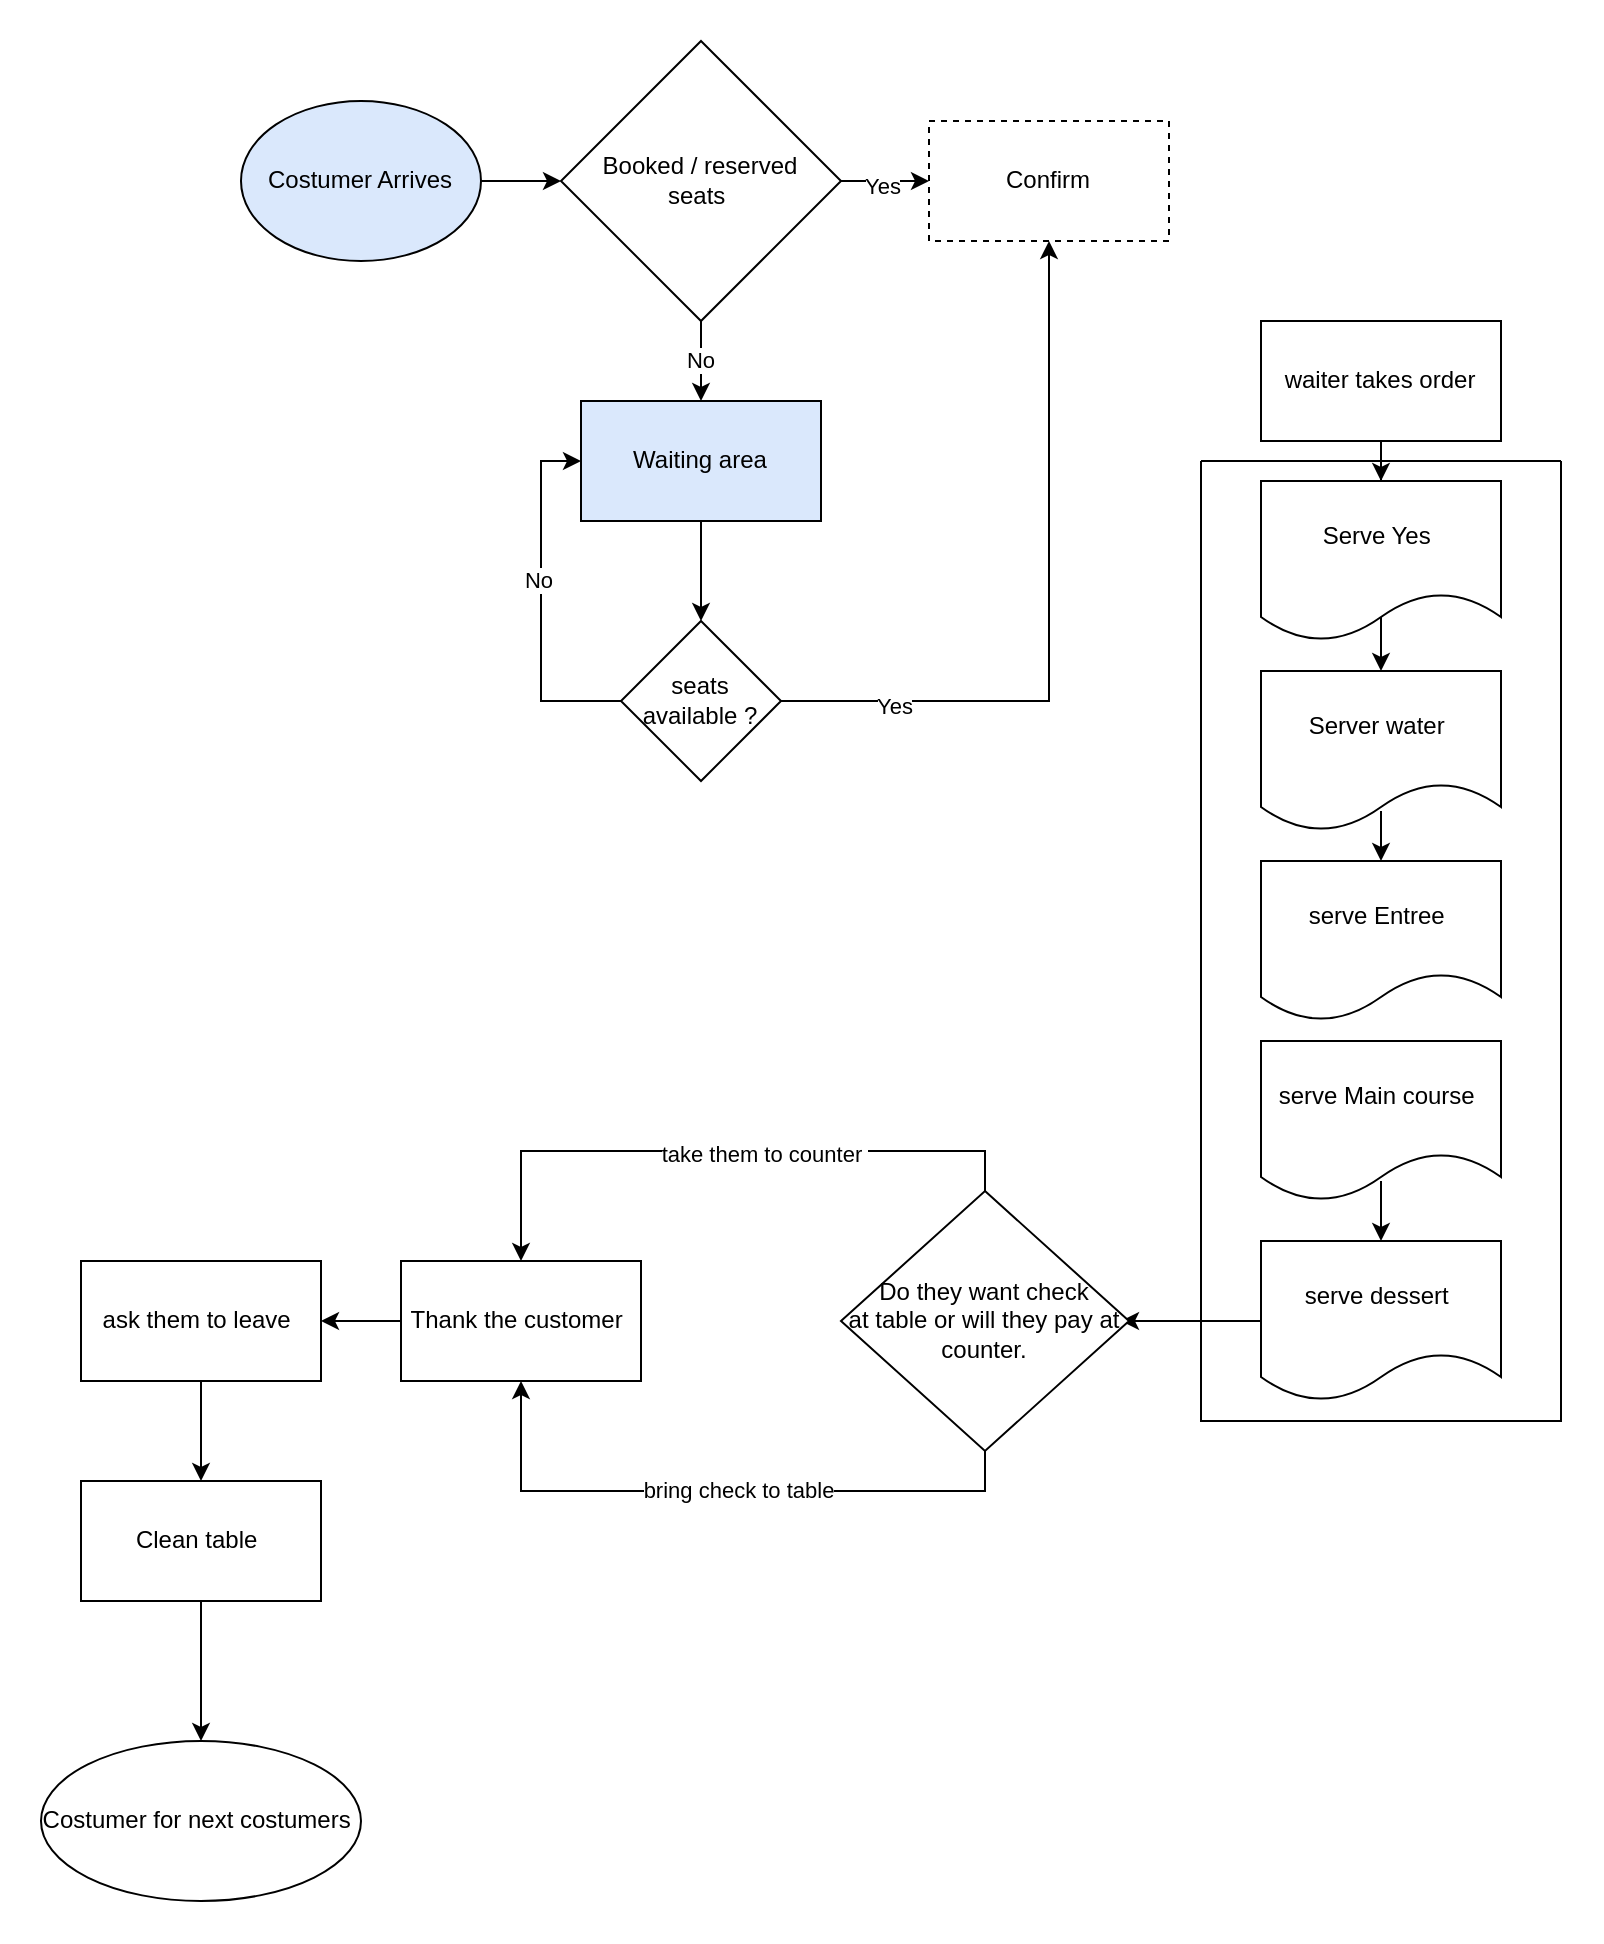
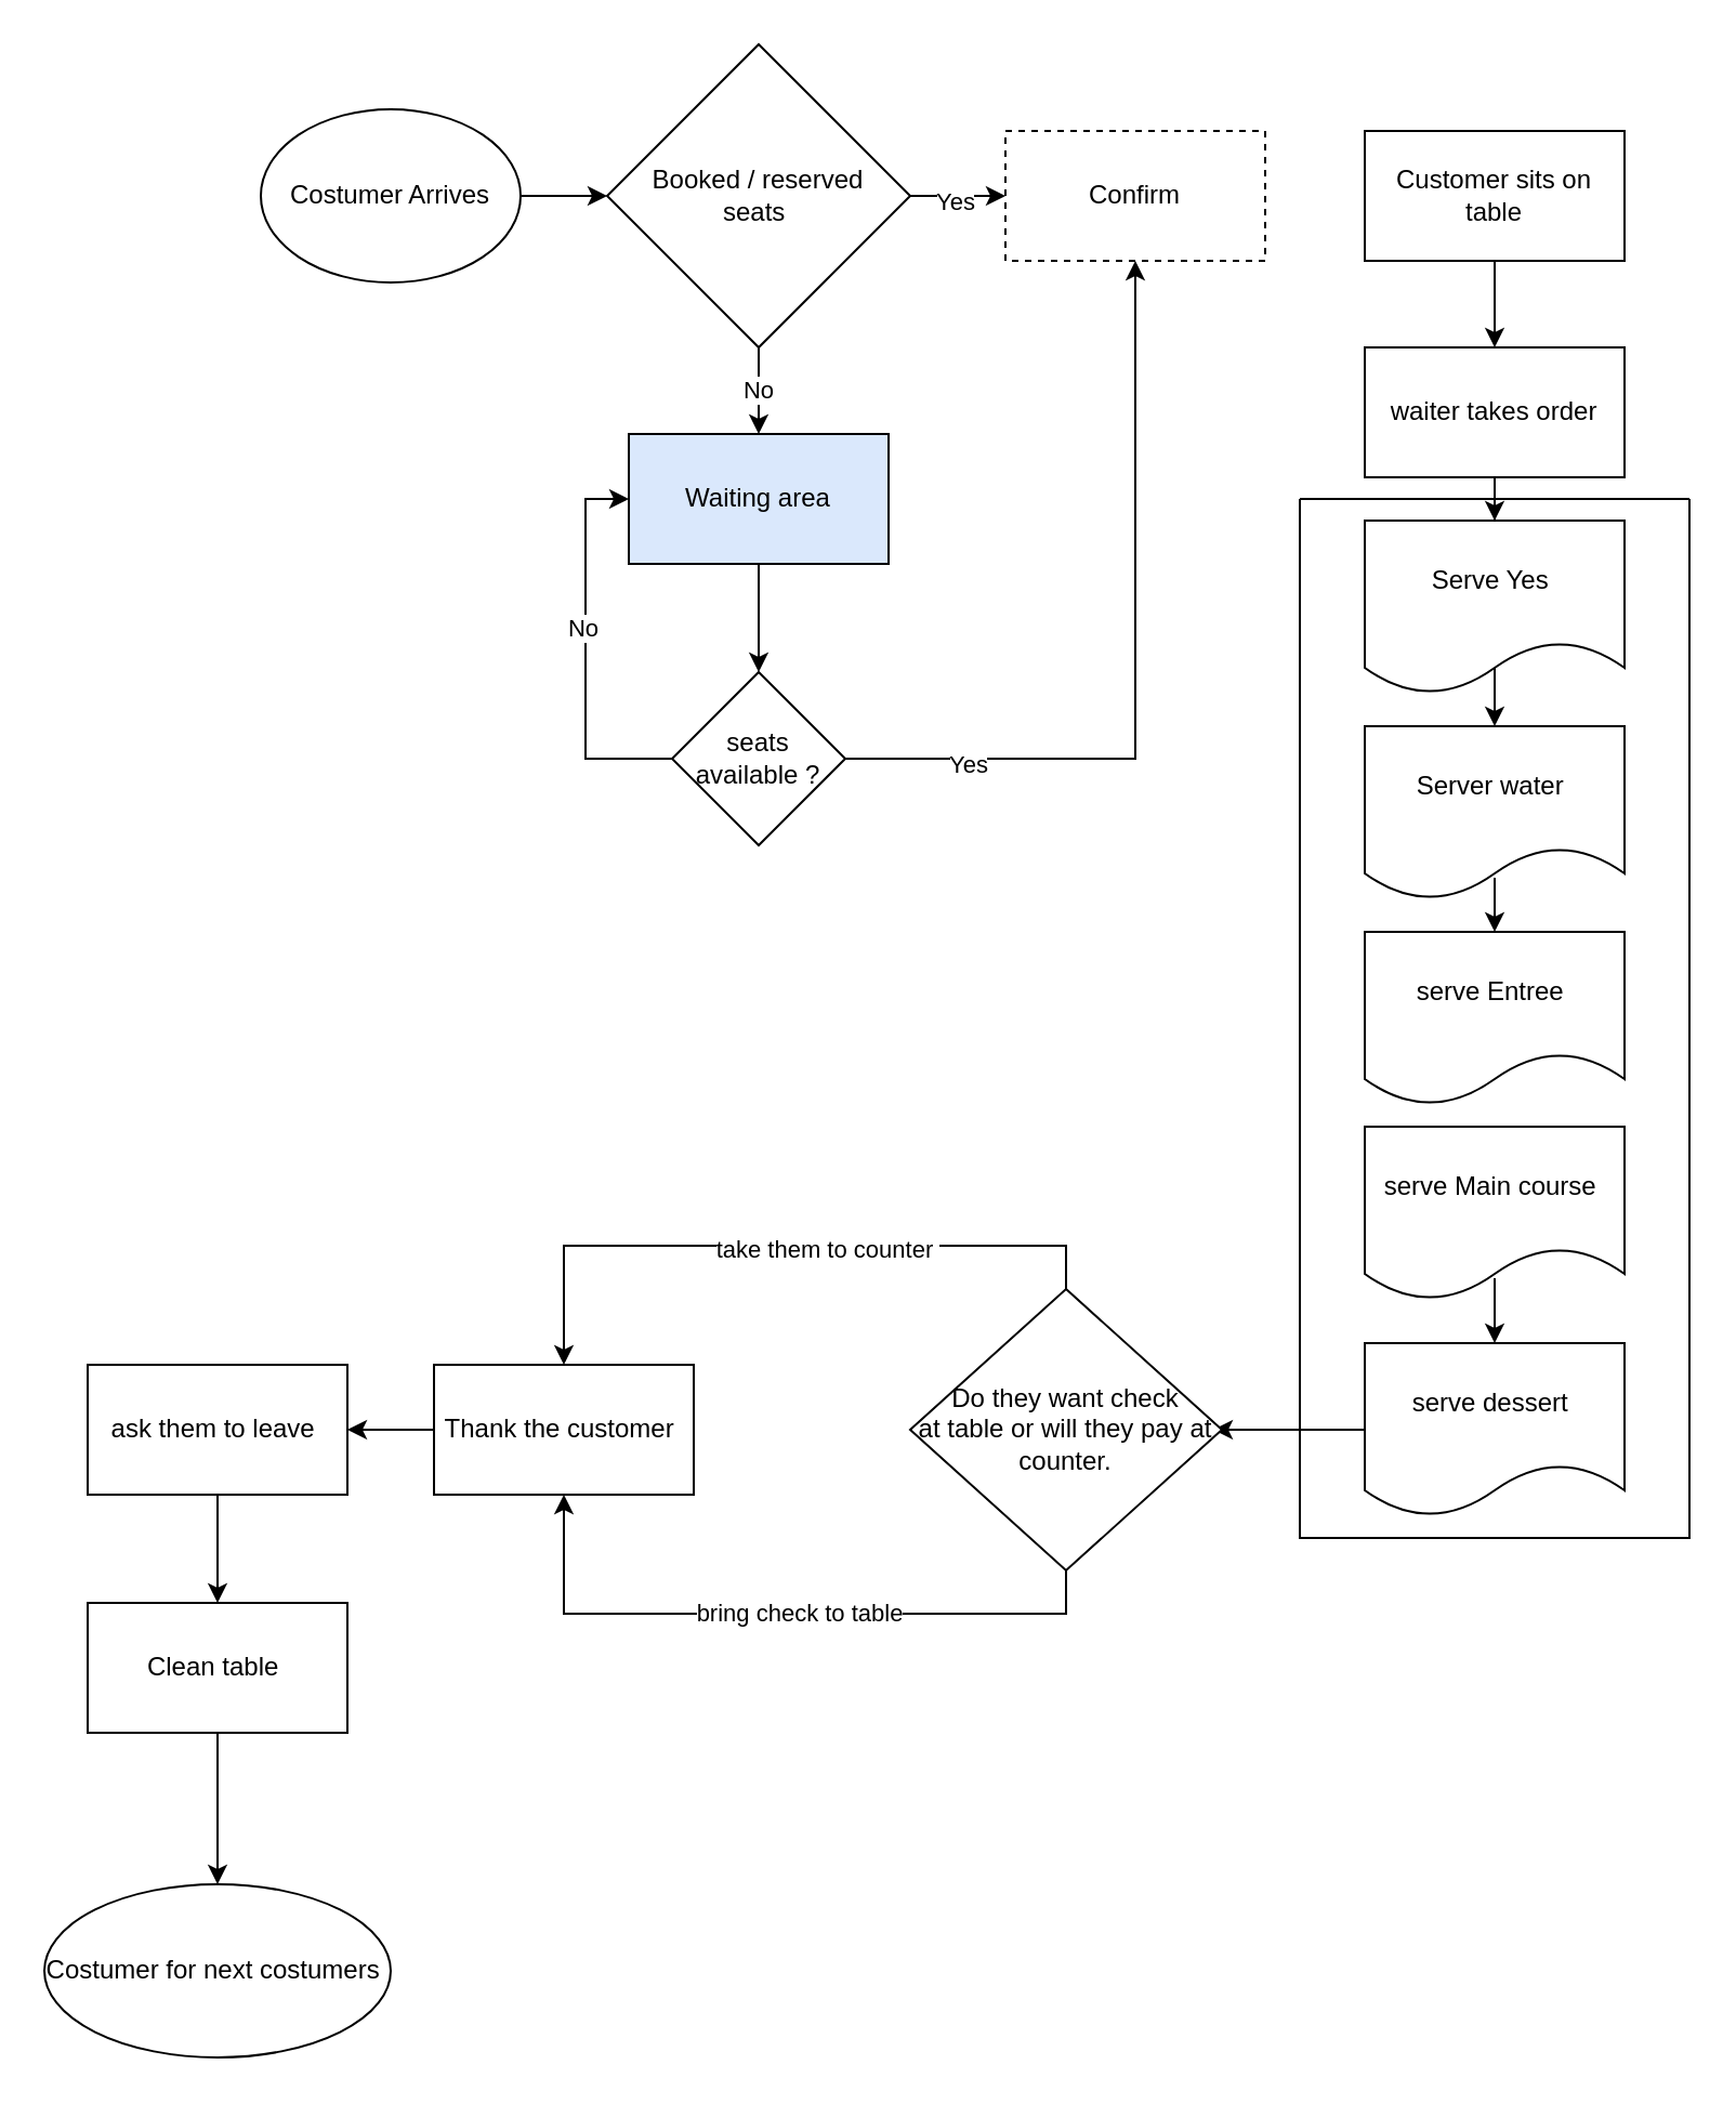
  <mxCell id="0" />
  <mxCell id="1" parent="0" />
  <mxCell id="2" value="" style="edgeStyle=orthogonalEdgeStyle;rounded=0;orthogonalLoop=1;jettySize=auto;html=1;" edge="1" parent="1" source="3" target="7"><mxGeometry relative="1" as="geometry" /></mxCell>
- <mxCell id="3" value="Costumer Arrives" style="ellipse;whiteSpace=wrap;html=1;fillColor=#dae8fc;" parent="1" vertex="1"><mxGeometry x="120" y="50" width="120" height="80" as="geometry" /></mxCell>
+ <mxCell id="3" value="Costumer Arrives" style="ellipse;whiteSpace=wrap;html=1;" parent="1" vertex="1"><mxGeometry x="120" y="50" width="120" height="80" as="geometry" /></mxCell>
  <mxCell id="4" value="" style="edgeStyle=orthogonalEdgeStyle;rounded=0;orthogonalLoop=1;jettySize=auto;html=1;" edge="1" parent="1" source="7" target="10"><mxGeometry relative="1" as="geometry" /></mxCell>
  <mxCell id="5" value="Yes" style="edgeLabel;html=1;align=center;verticalAlign=middle;resizable=0;points=[];" vertex="1" connectable="0" parent="4"><mxGeometry x="-0.091" y="-2" relative="1" as="geometry"><mxPoint as="offset" /></mxGeometry></mxCell>
  <mxCell id="6" value="No" style="edgeStyle=orthogonalEdgeStyle;rounded=0;orthogonalLoop=1;jettySize=auto;html=1;" edge="1" parent="1" source="7" target="9"><mxGeometry relative="1" as="geometry" /></mxCell>
  <mxCell id="7" value="Booked / reserved &lt;br&gt;seats&amp;nbsp;" style="rhombus;whiteSpace=wrap;html=1;" vertex="1" parent="1"><mxGeometry x="280" y="20" width="140" height="140" as="geometry" /></mxCell>
  <mxCell id="8" value="" style="edgeStyle=orthogonalEdgeStyle;rounded=0;orthogonalLoop=1;jettySize=auto;html=1;" edge="1" parent="1" source="9" target="15"><mxGeometry relative="1" as="geometry" /></mxCell>
  <mxCell id="9" value="Waiting area" style="rounded=0;whiteSpace=wrap;html=1;fillColor=#dae8fc;" vertex="1" parent="1"><mxGeometry x="290" y="200" width="120" height="60" as="geometry" /></mxCell>
  <mxCell id="10" value="Confirm" style="rounded=0;whiteSpace=wrap;html=1;dashed=1;" vertex="1" parent="1"><mxGeometry x="464" y="60" width="120" height="60" as="geometry" /></mxCell>
  <mxCell id="11" style="edgeStyle=orthogonalEdgeStyle;rounded=0;orthogonalLoop=1;jettySize=auto;html=1;exitX=1;exitY=0.5;exitDx=0;exitDy=0;entryX=0.5;entryY=1;entryDx=0;entryDy=0;" edge="1" parent="1" source="15" target="10"><mxGeometry relative="1" as="geometry"><mxPoint x="510" y="350" as="targetPoint" /></mxGeometry></mxCell>
  <mxCell id="12" value="Yes" style="edgeLabel;html=1;align=center;verticalAlign=middle;resizable=0;points=[];" vertex="1" connectable="0" parent="11"><mxGeometry x="-0.692" y="-2" relative="1" as="geometry"><mxPoint as="offset" /></mxGeometry></mxCell>
  <mxCell id="13" style="edgeStyle=orthogonalEdgeStyle;rounded=0;orthogonalLoop=1;jettySize=auto;html=1;exitX=0;exitY=0.5;exitDx=0;exitDy=0;entryX=0;entryY=0.5;entryDx=0;entryDy=0;" edge="1" parent="1" source="15" target="9"><mxGeometry relative="1" as="geometry"><mxPoint x="230" y="230" as="targetPoint" /></mxGeometry></mxCell>
  <mxCell id="14" value="No" style="edgeLabel;html=1;align=center;verticalAlign=middle;resizable=0;points=[];" vertex="1" connectable="0" parent="13"><mxGeometry x="0.122" y="2" relative="1" as="geometry"><mxPoint as="offset" /></mxGeometry></mxCell>
  <mxCell id="15" value="seats available ?" style="rhombus;whiteSpace=wrap;html=1;" vertex="1" parent="1"><mxGeometry x="310" y="310" width="80" height="80" as="geometry" /></mxCell>
+ <mxCell id="16" value="" style="edgeStyle=orthogonalEdgeStyle;rounded=0;orthogonalLoop=1;jettySize=auto;html=1;" edge="1" parent="1" source="17" target="19"><mxGeometry relative="1" as="geometry" /></mxCell>
+ <mxCell id="17" value="Customer sits on table" style="rounded=0;whiteSpace=wrap;html=1;" vertex="1" parent="1"><mxGeometry x="630" y="60" width="120" height="60" as="geometry" /></mxCell>
  <mxCell id="18" value="" style="edgeStyle=orthogonalEdgeStyle;rounded=0;orthogonalLoop=1;jettySize=auto;html=1;" edge="1" parent="1" source="19" target="20"><mxGeometry relative="1" as="geometry" /></mxCell>
  <mxCell id="19" value="waiter takes order" style="rounded=0;whiteSpace=wrap;html=1;" vertex="1" parent="1"><mxGeometry x="630" y="160" width="120" height="60" as="geometry" /></mxCell>
  <mxCell id="20" value="Serve Yes&amp;nbsp;" style="shape=document;whiteSpace=wrap;html=1;boundedLbl=1;" vertex="1" parent="1"><mxGeometry x="630" y="240" width="120" height="80" as="geometry" /></mxCell>
  <mxCell id="21" style="edgeStyle=orthogonalEdgeStyle;rounded=0;orthogonalLoop=1;jettySize=auto;html=1;exitX=0.5;exitY=0;exitDx=0;exitDy=0;entryX=0.5;entryY=0.85;entryDx=0;entryDy=0;entryPerimeter=0;startArrow=classic;startFill=1;endArrow=none;endFill=0;" edge="1" parent="1" source="22" target="20"><mxGeometry relative="1" as="geometry" /></mxCell>
  <mxCell id="22" value="Server water&amp;nbsp;" style="shape=document;whiteSpace=wrap;html=1;boundedLbl=1;" vertex="1" parent="1"><mxGeometry x="630" y="335" width="120" height="80" as="geometry" /></mxCell>
  <mxCell id="23" style="edgeStyle=orthogonalEdgeStyle;rounded=0;orthogonalLoop=1;jettySize=auto;html=1;exitX=0.5;exitY=0;exitDx=0;exitDy=0;entryX=0.5;entryY=0.875;entryDx=0;entryDy=0;entryPerimeter=0;startArrow=classic;startFill=1;endArrow=none;endFill=0;" edge="1" parent="1" source="24" target="22"><mxGeometry relative="1" as="geometry" /></mxCell>
  <mxCell id="24" value="serve Entree&amp;nbsp;" style="shape=document;whiteSpace=wrap;html=1;boundedLbl=1;" vertex="1" parent="1"><mxGeometry x="630" y="430" width="120" height="80" as="geometry" /></mxCell>
  <mxCell id="25" value="serve Main course&amp;nbsp;" style="shape=document;whiteSpace=wrap;html=1;boundedLbl=1;" vertex="1" parent="1"><mxGeometry x="630" y="520" width="120" height="80" as="geometry" /></mxCell>
  <mxCell id="26" style="edgeStyle=orthogonalEdgeStyle;rounded=0;orthogonalLoop=1;jettySize=auto;html=1;exitX=0.5;exitY=0;exitDx=0;exitDy=0;entryX=0.5;entryY=0.875;entryDx=0;entryDy=0;entryPerimeter=0;startArrow=classic;startFill=1;endArrow=none;endFill=0;" edge="1" parent="1" source="28" target="25"><mxGeometry relative="1" as="geometry" /></mxCell>
  <mxCell id="27" value="" style="edgeStyle=orthogonalEdgeStyle;rounded=0;orthogonalLoop=1;jettySize=auto;html=1;startArrow=none;startFill=0;endArrow=classic;endFill=1;" edge="1" parent="1" source="28"><mxGeometry relative="1" as="geometry"><mxPoint x="560" y="660" as="targetPoint" /></mxGeometry></mxCell>
  <mxCell id="28" value="serve dessert&amp;nbsp;" style="shape=document;whiteSpace=wrap;html=1;boundedLbl=1;" vertex="1" parent="1"><mxGeometry x="630" y="620" width="120" height="80" as="geometry" /></mxCell>
  <mxCell id="29" value="" style="swimlane;startSize=0;" vertex="1" parent="1"><mxGeometry x="600" y="230" width="180" height="480" as="geometry" /></mxCell>
  <mxCell id="30" style="edgeStyle=orthogonalEdgeStyle;rounded=0;orthogonalLoop=1;jettySize=auto;html=1;exitX=0.5;exitY=0;exitDx=0;exitDy=0;entryX=0.5;entryY=0;entryDx=0;entryDy=0;startArrow=none;startFill=0;endArrow=classic;endFill=1;" edge="1" parent="1" source="34" target="36"><mxGeometry relative="1" as="geometry" /></mxCell>
  <mxCell id="31" value="take them to counter&amp;nbsp;" style="edgeLabel;html=1;align=center;verticalAlign=middle;resizable=0;points=[];" vertex="1" connectable="0" parent="30"><mxGeometry x="-0.147" y="1" relative="1" as="geometry"><mxPoint as="offset" /></mxGeometry></mxCell>
  <mxCell id="32" style="edgeStyle=orthogonalEdgeStyle;rounded=0;orthogonalLoop=1;jettySize=auto;html=1;startArrow=none;startFill=0;endArrow=classic;endFill=1;entryX=0.5;entryY=1;entryDx=0;entryDy=0;" edge="1" parent="1" source="34" target="36"><mxGeometry relative="1" as="geometry"><mxPoint x="492" y="751" as="targetPoint" /><Array as="points"><mxPoint x="492" y="745" /><mxPoint x="260" y="745" /></Array></mxGeometry></mxCell>
  <mxCell id="33" value="bring check to table" style="edgeLabel;html=1;align=center;verticalAlign=middle;resizable=0;points=[];" vertex="1" connectable="0" parent="32"><mxGeometry x="-0.062" y="-1" relative="1" as="geometry"><mxPoint as="offset" /></mxGeometry></mxCell>
  <mxCell id="34" value="Do they want check&lt;br&gt;at table or will they pay at counter." style="rhombus;whiteSpace=wrap;html=1;" vertex="1" parent="1"><mxGeometry x="420" y="595" width="144" height="130" as="geometry" /></mxCell>
  <mxCell id="35" value="" style="edgeStyle=orthogonalEdgeStyle;rounded=0;orthogonalLoop=1;jettySize=auto;html=1;startArrow=none;startFill=0;endArrow=classic;endFill=1;" edge="1" parent="1" source="36" target="40"><mxGeometry relative="1" as="geometry" /></mxCell>
  <mxCell id="36" value="Thank the customer&amp;nbsp;" style="rounded=0;whiteSpace=wrap;html=1;" vertex="1" parent="1"><mxGeometry x="200" y="630" width="120" height="60" as="geometry" /></mxCell>
  <mxCell id="37" value="" style="edgeStyle=orthogonalEdgeStyle;rounded=0;orthogonalLoop=1;jettySize=auto;html=1;startArrow=none;startFill=0;endArrow=classic;endFill=1;" edge="1" parent="1" source="38" target="41"><mxGeometry relative="1" as="geometry" /></mxCell>
  <mxCell id="38" value="Clean table&amp;nbsp;" style="rounded=0;whiteSpace=wrap;html=1;" vertex="1" parent="1"><mxGeometry x="40" y="740" width="120" height="60" as="geometry" /></mxCell>
  <mxCell id="39" value="" style="edgeStyle=orthogonalEdgeStyle;rounded=0;orthogonalLoop=1;jettySize=auto;html=1;startArrow=none;startFill=0;endArrow=classic;endFill=1;" edge="1" parent="1" source="40" target="38"><mxGeometry relative="1" as="geometry" /></mxCell>
  <mxCell id="40" value="ask them to leave&amp;nbsp;" style="rounded=0;whiteSpace=wrap;html=1;" vertex="1" parent="1"><mxGeometry x="40" y="630" width="120" height="60" as="geometry" /></mxCell>
  <mxCell id="41" value="Costumer for next costumers&amp;nbsp;" style="ellipse;whiteSpace=wrap;html=1;rounded=0;" vertex="1" parent="1"><mxGeometry x="20" y="870" width="160" height="80" as="geometry" /></mxCell>
